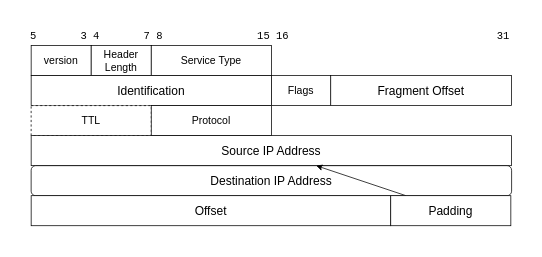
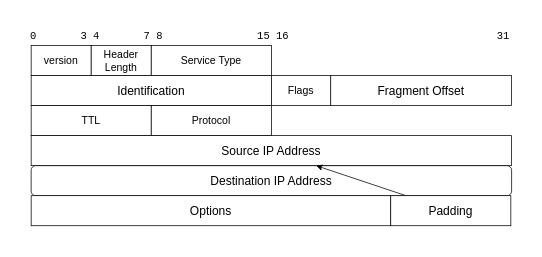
  <mxCell id="0" />
  <mxCell id="1" parent="0" />
  <mxCell id="2" value="" style="rounded=0;whiteSpace=wrap;html=1;fontFamily=Helvetica;fontSize=14;strokeColor=none;fillColor=#FFFFFF;" vertex="1" parent="1"><mxGeometry x="20" y="20" width="680" height="300" as="geometry" /></mxCell>
  <mxCell id="3" value="&lt;font style=&quot;font-size: 14px&quot;&gt;version&lt;/font&gt;" style="rounded=0;whiteSpace=wrap;html=1;fillColor=#FFFFFF;strokeColor=#000000;fontColor=#000000;" vertex="1" parent="1"><mxGeometry x="41" y="60" width="80" height="40" as="geometry" /></mxCell>
  <mxCell id="4" value="&lt;font style=&quot;font-size: 14px&quot;&gt;Header Length&lt;/font&gt;" style="rounded=0;whiteSpace=wrap;html=1;fillColor=#FFFFFF;strokeColor=#000000;fontColor=#000000;" vertex="1" parent="1"><mxGeometry x="121" y="60" width="80" height="40" as="geometry" /></mxCell>
  <mxCell id="5" value="&lt;font style=&quot;font-size: 14px&quot;&gt;Service Type&lt;/font&gt;" style="rounded=0;whiteSpace=wrap;html=1;fillColor=#FFFFFF;strokeColor=#000000;fontColor=#000000;" vertex="1" parent="1"><mxGeometry x="201" y="60" width="160" height="40" as="geometry" /></mxCell>
- <mxCell id="6" value="&lt;font style=&quot;font-size: 14px&quot; face=&quot;Courier New&quot; color=&quot;#000000&quot;&gt;5&amp;nbsp; &amp;nbsp; &amp;nbsp; &amp;nbsp;3 4&amp;nbsp; &amp;nbsp; &amp;nbsp; &amp;nbsp;7 8&amp;nbsp; &amp;nbsp; &amp;nbsp; &amp;nbsp; &amp;nbsp; &amp;nbsp; &amp;nbsp; &amp;nbsp;15 16&amp;nbsp; &amp;nbsp; &amp;nbsp; &amp;nbsp; &amp;nbsp; &amp;nbsp; &amp;nbsp; &amp;nbsp; &amp;nbsp; &amp;nbsp; &amp;nbsp; &amp;nbsp; &amp;nbsp; &amp;nbsp; &amp;nbsp; &amp;nbsp; &amp;nbsp;31&lt;/font&gt;" style="text;html=1;align=left;verticalAlign=middle;resizable=0;points=[];autosize=1;strokeColor=none;fillColor=none;" vertex="1" parent="1"><mxGeometry x="38" y="38" width="650" height="20" as="geometry" /></mxCell>
+ <mxCell id="6" value="&lt;font style=&quot;font-size: 14px&quot; face=&quot;Courier New&quot; color=&quot;#000000&quot;&gt;0&amp;nbsp; &amp;nbsp; &amp;nbsp; &amp;nbsp;3 4&amp;nbsp; &amp;nbsp; &amp;nbsp; &amp;nbsp;7 8&amp;nbsp; &amp;nbsp; &amp;nbsp; &amp;nbsp; &amp;nbsp; &amp;nbsp; &amp;nbsp; &amp;nbsp;15 16&amp;nbsp; &amp;nbsp; &amp;nbsp; &amp;nbsp; &amp;nbsp; &amp;nbsp; &amp;nbsp; &amp;nbsp; &amp;nbsp; &amp;nbsp; &amp;nbsp; &amp;nbsp; &amp;nbsp; &amp;nbsp; &amp;nbsp; &amp;nbsp; &amp;nbsp;31&lt;/font&gt;" style="text;html=1;align=left;verticalAlign=middle;resizable=0;points=[];autosize=1;strokeColor=none;fillColor=none;" vertex="1" parent="1"><mxGeometry x="38" y="38" width="650" height="20" as="geometry" /></mxCell>
  <mxCell id="7" value="&lt;font size=&quot;3&quot;&gt;Identification&lt;/font&gt;" style="rounded=0;whiteSpace=wrap;html=1;fillColor=#FFFFFF;strokeColor=#000000;fontColor=#000000;" vertex="1" parent="1"><mxGeometry x="41" y="100" width="320" height="40" as="geometry" /></mxCell>
  <mxCell id="8" value="&lt;font size=&quot;3&quot;&gt;Fragment Offset&lt;/font&gt;" style="rounded=0;whiteSpace=wrap;html=1;fillColor=#FFFFFF;strokeColor=#000000;fontColor=#000000;" vertex="1" parent="1"><mxGeometry x="440" y="100" width="241" height="40" as="geometry" /></mxCell>
- <mxCell id="9" value="&lt;font style=&quot;font-size: 14px&quot;&gt;TTL&lt;/font&gt;" style="rounded=0;whiteSpace=wrap;html=1;fillColor=#FFFFFF;strokeColor=#000000;fontColor=#000000;dashed=1;" vertex="1" parent="1"><mxGeometry x="41" y="140" width="160" height="40" as="geometry" /></mxCell>
+ <mxCell id="9" value="&lt;font style=&quot;font-size: 14px&quot;&gt;TTL&lt;/font&gt;" style="rounded=0;whiteSpace=wrap;html=1;fillColor=#FFFFFF;strokeColor=#000000;fontColor=#000000;" vertex="1" parent="1"><mxGeometry x="41" y="140" width="160" height="40" as="geometry" /></mxCell>
  <mxCell id="10" value="&lt;font style=&quot;font-size: 14px&quot;&gt;Protocol&lt;/font&gt;" style="rounded=0;whiteSpace=wrap;html=1;fillColor=#FFFFFF;strokeColor=#000000;fontColor=#000000;" vertex="1" parent="1"><mxGeometry x="201" y="140" width="160" height="40" as="geometry" /></mxCell>
  <mxCell id="11" value="&lt;font size=&quot;3&quot;&gt;Source IP Address&lt;/font&gt;" style="rounded=0;whiteSpace=wrap;html=1;fillColor=#FFFFFF;strokeColor=#000000;fontColor=#000000;" vertex="1" parent="1"><mxGeometry x="41" y="180" width="640" height="40" as="geometry" /></mxCell>
  <mxCell id="12" value="&lt;font size=&quot;3&quot;&gt;Destination IP Address&lt;/font&gt;" style="whiteSpace=wrap;html=1;fillColor=#FFFFFF;strokeColor=#000000;fontColor=#000000;rounded=1;" vertex="1" parent="1"><mxGeometry x="41" y="220" width="640" height="40" as="geometry" /></mxCell>
- <mxCell id="13" value="&lt;font size=&quot;3&quot;&gt;Offset&lt;/font&gt;" style="rounded=0;whiteSpace=wrap;html=1;fillColor=#FFFFFF;strokeColor=#000000;fontColor=#000000;" vertex="1" parent="1"><mxGeometry x="41" y="260" width="479" height="40" as="geometry" /></mxCell>
+ <mxCell id="13" value="&lt;font size=&quot;3&quot;&gt;Options&lt;/font&gt;" style="rounded=0;whiteSpace=wrap;html=1;fillColor=#FFFFFF;strokeColor=#000000;fontColor=#000000;" vertex="1" parent="1"><mxGeometry x="41" y="260" width="479" height="40" as="geometry" /></mxCell>
  <mxCell id="14" value="&lt;font style=&quot;font-size: 14px&quot;&gt;Flags&lt;/font&gt;" style="rounded=0;whiteSpace=wrap;html=1;fillColor=#FFFFFF;strokeColor=#000000;fontColor=#000000;" vertex="1" parent="1"><mxGeometry x="361" y="100" width="79" height="40" as="geometry" /></mxCell>
  <mxCell id="15" value="" style="edgeStyle=none;html=1;" edge="1" parent="1" source="16" target="11"><mxGeometry relative="1" as="geometry" /></mxCell>
  <mxCell id="16" value="&lt;font size=&quot;3&quot;&gt;Padding&lt;/font&gt;" style="rounded=0;whiteSpace=wrap;html=1;fillColor=#FFFFFF;strokeColor=#000000;fontColor=#000000;" vertex="1" parent="1"><mxGeometry x="520" y="260" width="160" height="40" as="geometry" /></mxCell>
